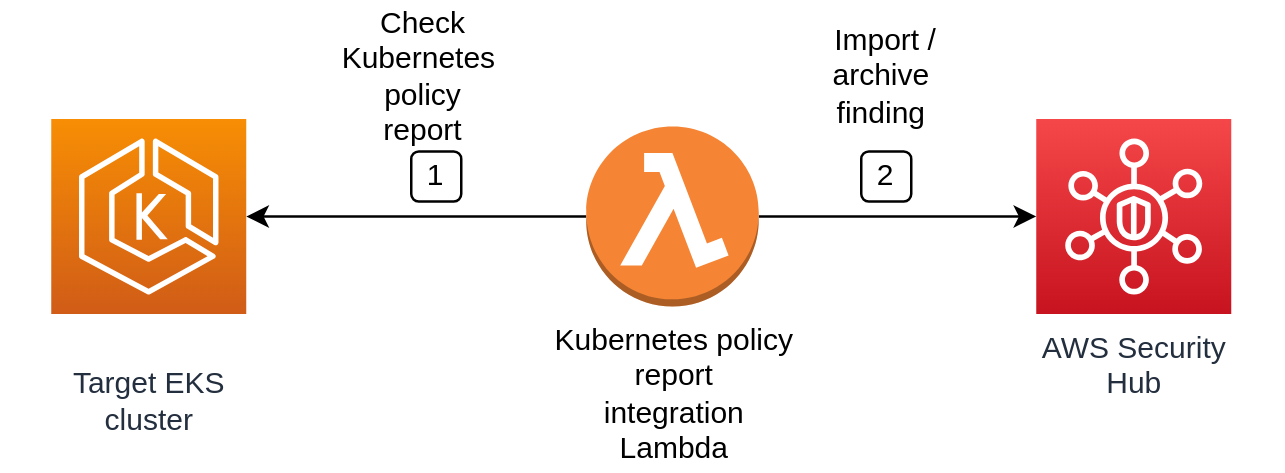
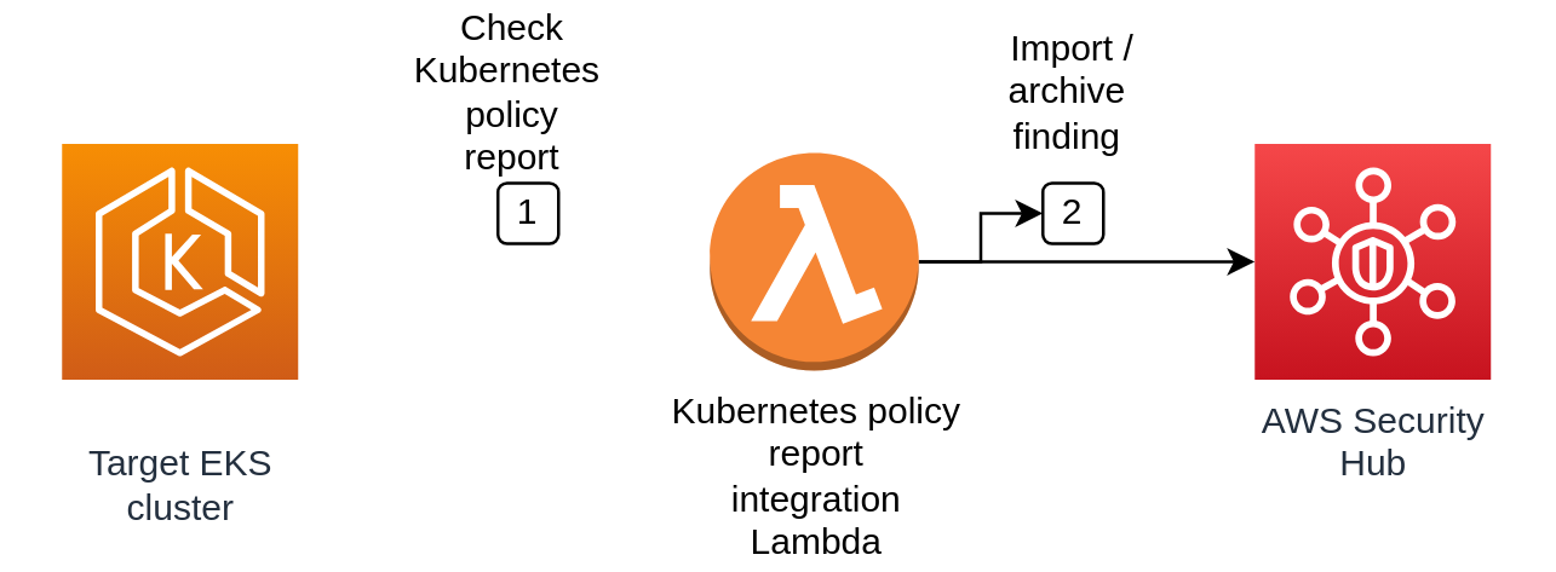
  <mxCell id="0" />
  <mxCell id="1" parent="0" />
- <mxCell id="2" style="edgeStyle=orthogonalEdgeStyle;rounded=0;orthogonalLoop=1;jettySize=auto;html=1;" parent="1" source="4" target="5" edge="1"><mxGeometry relative="1" as="geometry" /></mxCell>
+ <mxCell id="2" style="edgeStyle=orthogonalEdgeStyle;rounded=0;orthogonalLoop=1;jettySize=auto;html=1;" parent="1" source="4" target="8" edge="1"><mxGeometry relative="1" as="geometry" /></mxCell>
  <mxCell id="3" style="edgeStyle=orthogonalEdgeStyle;rounded=0;orthogonalLoop=1;jettySize=auto;html=1;" parent="1" source="4" target="6" edge="1"><mxGeometry relative="1" as="geometry" /></mxCell>
  <mxCell id="4" value="Kubernetes policy&lt;br&gt;report&lt;br&gt;integration&lt;br&gt;Lambda" style="outlineConnect=0;dashed=0;verticalLabelPosition=bottom;verticalAlign=top;align=center;html=1;shape=mxgraph.aws3.lambda_function;fillColor=#F58534;gradientColor=none;" parent="1" vertex="1"><mxGeometry x="234" y="50" width="69" height="72" as="geometry" /></mxCell>
  <mxCell id="5" value="&lt;br&gt;Target EKS&lt;br&gt;cluster" style="points=[[0,0,0],[0.25,0,0],[0.5,0,0],[0.75,0,0],[1,0,0],[0,1,0],[0.25,1,0],[0.5,1,0],[0.75,1,0],[1,1,0],[0,0.25,0],[0,0.5,0],[0,0.75,0],[1,0.25,0],[1,0.5,0],[1,0.75,0]];outlineConnect=0;fontColor=#232F3E;gradientColor=#F78E04;gradientDirection=north;fillColor=#D05C17;strokeColor=#ffffff;dashed=0;verticalLabelPosition=bottom;verticalAlign=top;align=center;html=1;fontSize=12;fontStyle=0;aspect=fixed;shape=mxgraph.aws4.resourceIcon;resIcon=mxgraph.aws4.eks;" parent="1" vertex="1"><mxGeometry x="20" y="47" width="78" height="78" as="geometry" /></mxCell>
  <mxCell id="6" value="AWS Security&lt;br&gt;Hub" style="points=[[0,0,0],[0.25,0,0],[0.5,0,0],[0.75,0,0],[1,0,0],[0,1,0],[0.25,1,0],[0.5,1,0],[0.75,1,0],[1,1,0],[0,0.25,0],[0,0.5,0],[0,0.75,0],[1,0.25,0],[1,0.5,0],[1,0.75,0]];outlineConnect=0;fontColor=#232F3E;gradientColor=#F54749;gradientDirection=north;fillColor=#C7131F;strokeColor=#ffffff;dashed=0;verticalLabelPosition=bottom;verticalAlign=top;align=center;html=1;fontSize=12;fontStyle=0;aspect=fixed;shape=mxgraph.aws4.resourceIcon;resIcon=mxgraph.aws4.security_hub;" parent="1" vertex="1"><mxGeometry x="414" y="47" width="78" height="78" as="geometry" /></mxCell>
  <mxCell id="7" value="1" style="whiteSpace=wrap;html=1;rounded=1;" parent="1" vertex="1"><mxGeometry x="164" y="60" width="20" height="20" as="geometry" /></mxCell>
  <mxCell id="8" value="2" style="whiteSpace=wrap;html=1;rounded=1;" parent="1" vertex="1"><mxGeometry x="344" y="60" width="20" height="20" as="geometry" /></mxCell>
  <mxCell id="9" value="Check Kubernetes&amp;nbsp;&lt;br&gt;policy&lt;br&gt;report" style="text;html=1;strokeColor=none;fillColor=none;align=center;verticalAlign=middle;whiteSpace=wrap;rounded=0;" parent="1" vertex="1"><mxGeometry x="144" y="20" width="50" height="20" as="geometry" /></mxCell>
  <mxCell id="10" value="Import / archive&amp;nbsp; finding&amp;nbsp;" style="text;html=1;strokeColor=none;fillColor=none;align=center;verticalAlign=middle;whiteSpace=wrap;rounded=0;" parent="1" vertex="1"><mxGeometry x="329" y="20" width="50" height="20" as="geometry" /></mxCell>
